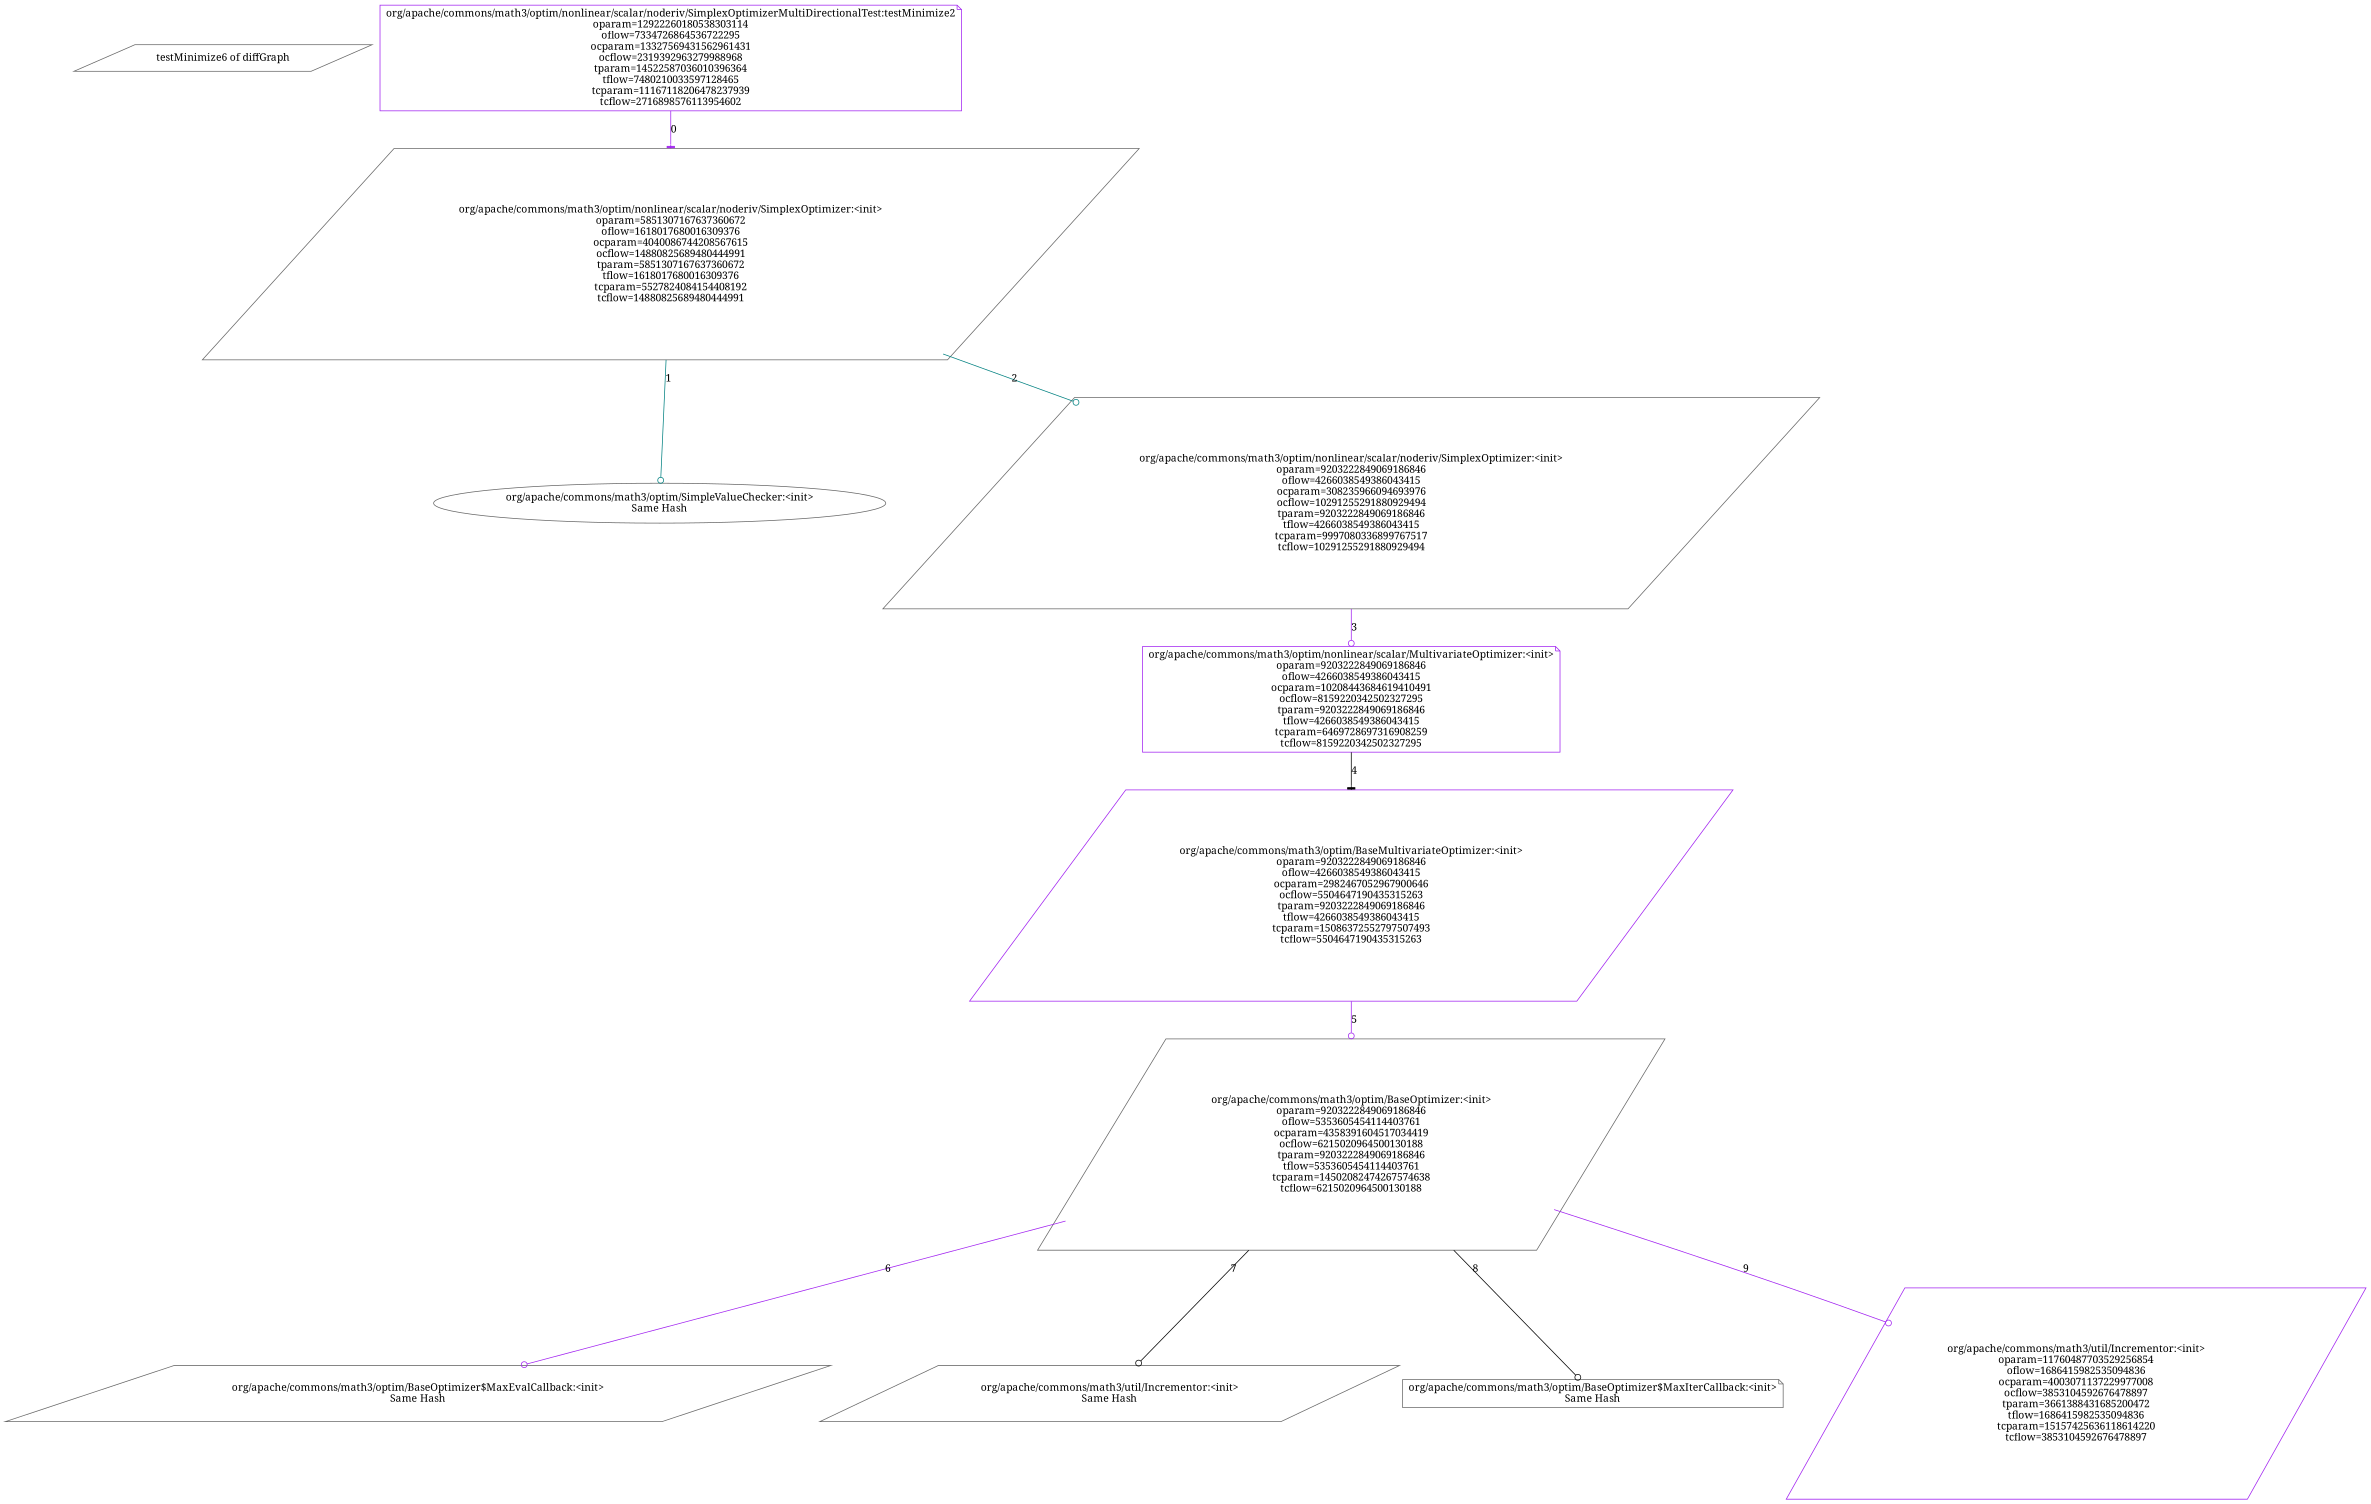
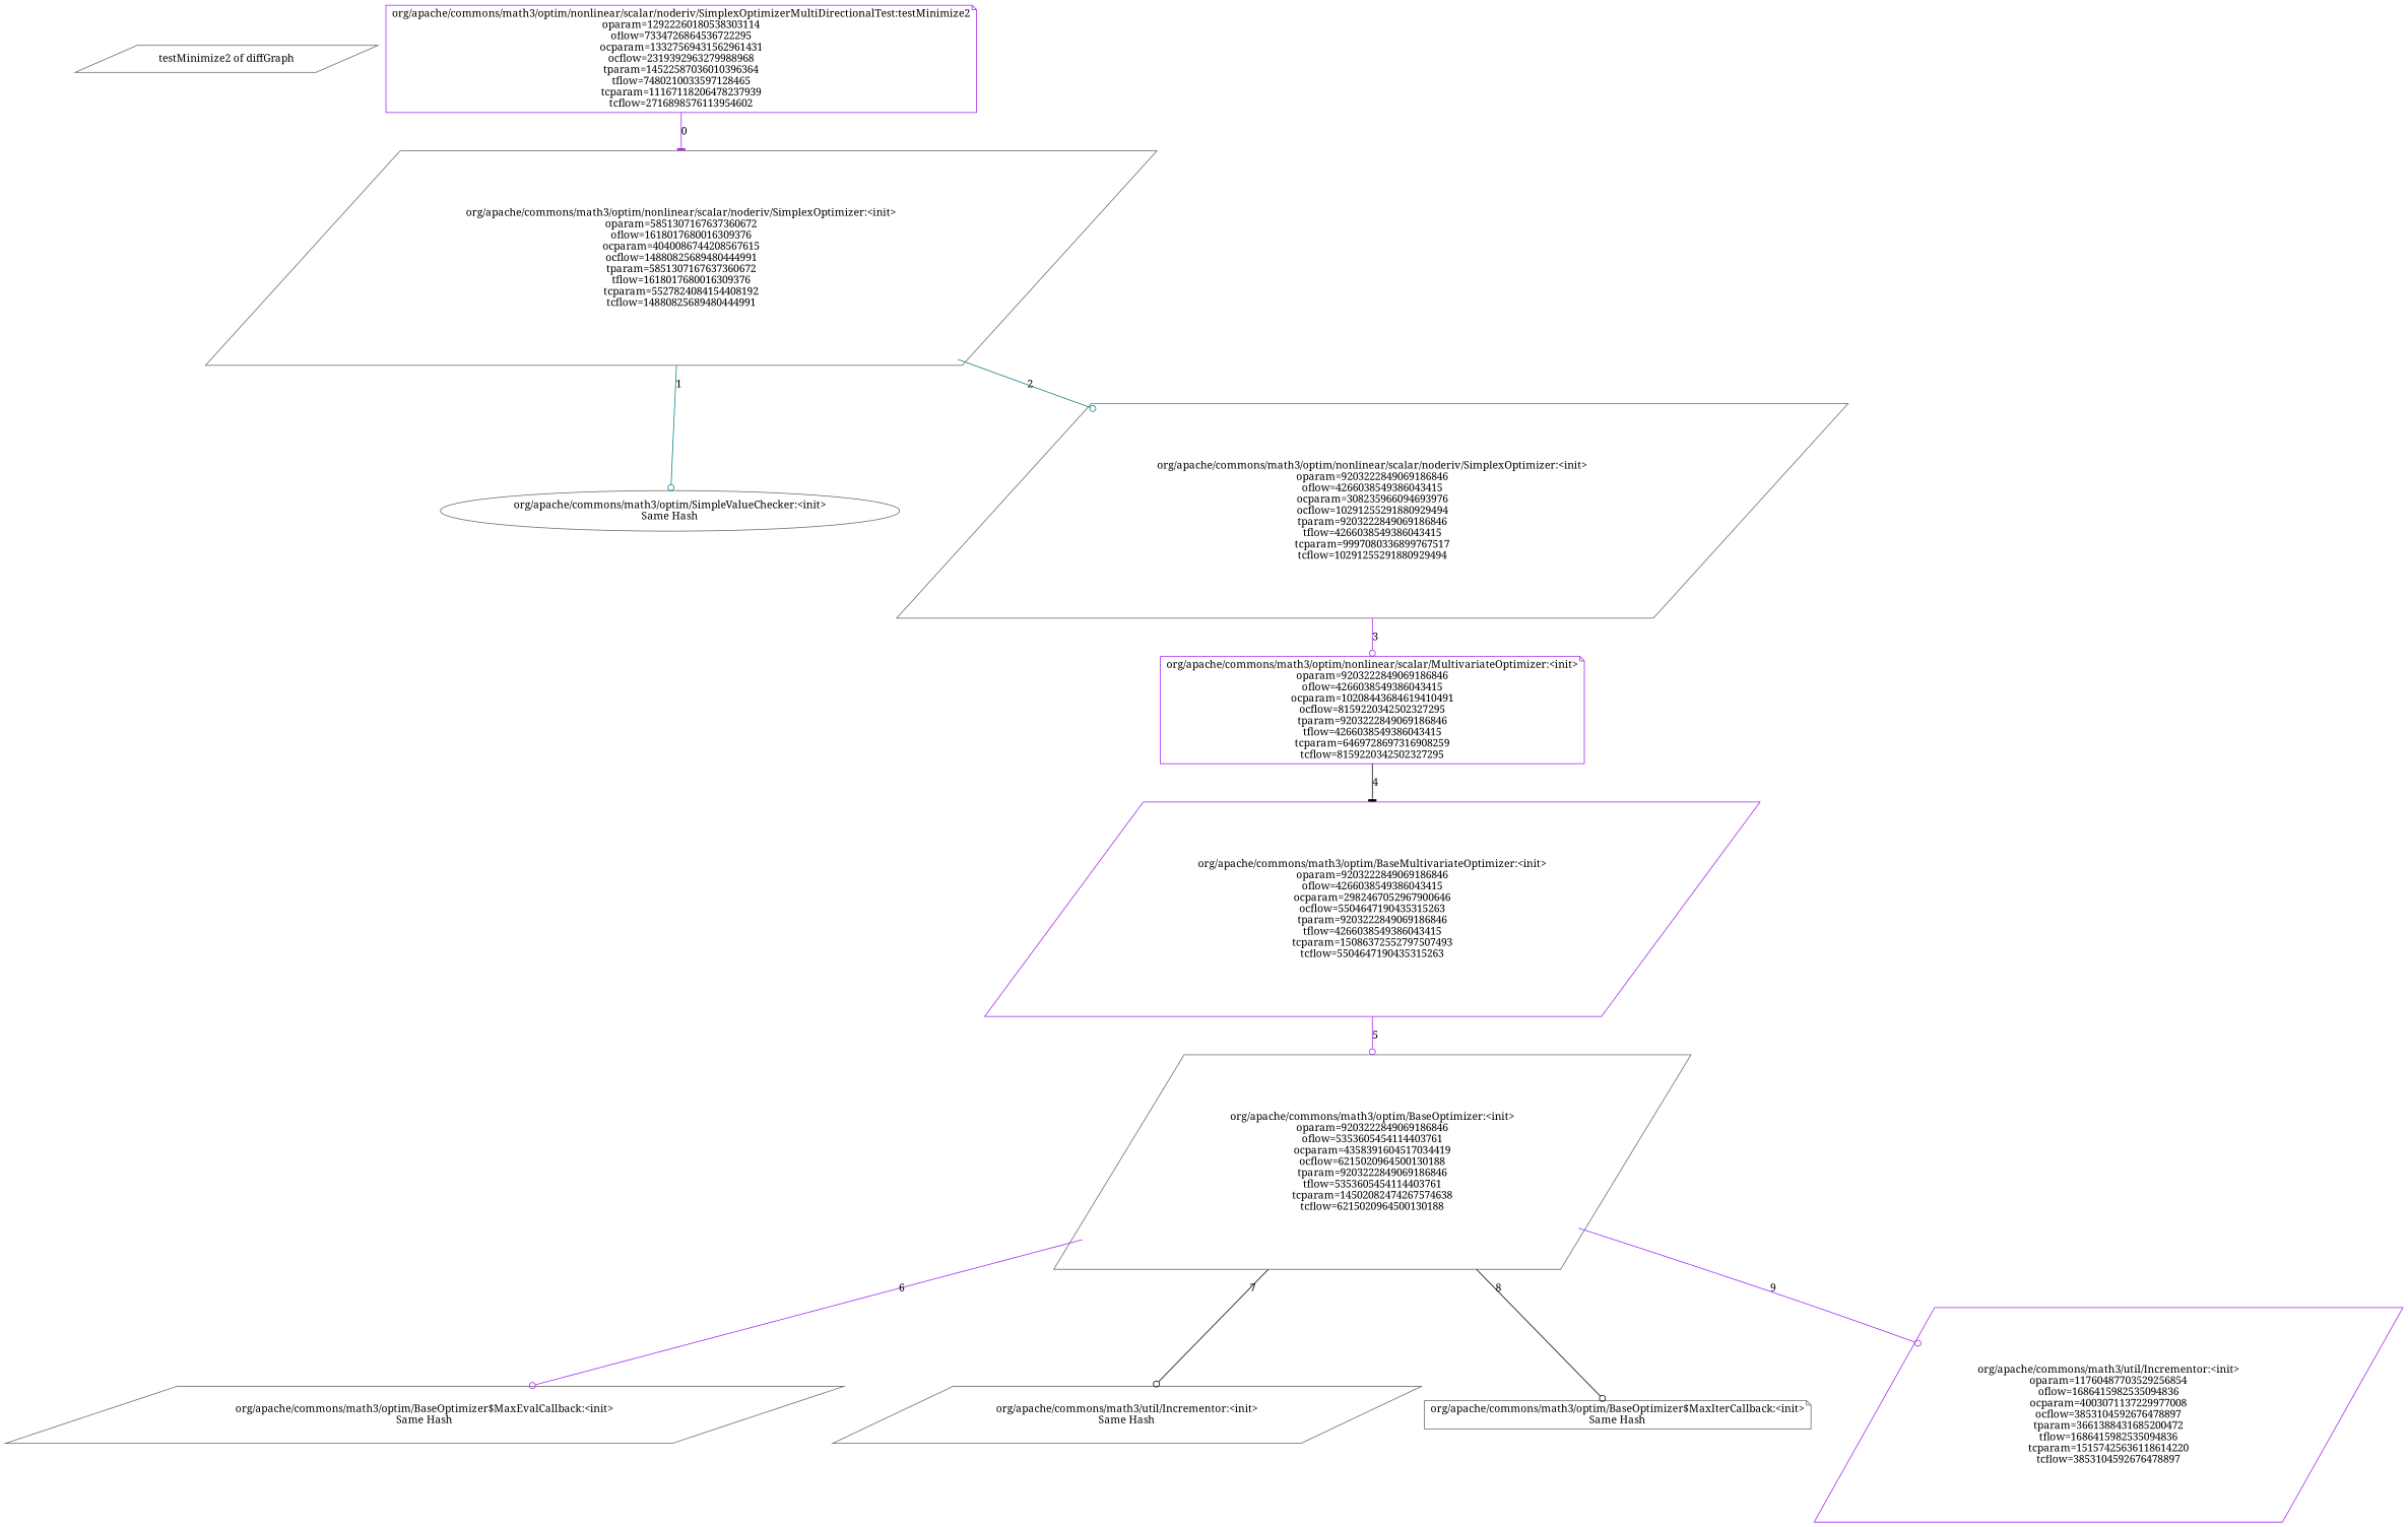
  digraph {
    fontname="Noto Serif"
    node [color=gray40 shape=parallelogram fontname="Noto Serif"]
    edge [color=purple arrowhead=odot fontname="Noto Serif"]
-   n1 [label="testMinimize6 of diffGraph"]
+   n1 [label="testMinimize2 of diffGraph"]
    n2 [label="org/apache/commons/math3/optim/nonlinear/scalar/noderiv/SimplexOptimizerMultiDirectionalTest:testMinimize2\noparam=12922260180538303114\noflow=7334726864536722295\nocparam=13327569431562961431\nocflow=2319392963279988968\ntparam=14522587036010396364\ntflow=7480210033597128465\ntcparam=11167118206478237939\ntcflow=2716898576113954602" color=purple shape=note]
    n3 [label="org/apache/commons/math3/optim/nonlinear/scalar/noderiv/SimplexOptimizer:<init>\noparam=5851307167637360672\noflow=1618017680016309376\nocparam=4040086744208567615\nocflow=14880825689480444991\ntparam=5851307167637360672\ntflow=1618017680016309376\ntcparam=5527824084154408192\ntcflow=14880825689480444991"]
    n4 [label="org/apache/commons/math3/optim/SimpleValueChecker:<init>\nSame Hash" shape=ellipse]
    n5 [label="org/apache/commons/math3/optim/nonlinear/scalar/noderiv/SimplexOptimizer:<init>\noparam=9203222849069186846\noflow=4266038549386043415\nocparam=308235966094693976\nocflow=10291255291880929494\ntparam=9203222849069186846\ntflow=4266038549386043415\ntcparam=9997080336899767517\ntcflow=10291255291880929494"]
    n6 [label="org/apache/commons/math3/optim/nonlinear/scalar/MultivariateOptimizer:<init>\noparam=9203222849069186846\noflow=4266038549386043415\nocparam=10208443684619410491\nocflow=8159220342502327295\ntparam=9203222849069186846\ntflow=4266038549386043415\ntcparam=6469728697316908259\ntcflow=8159220342502327295" color=purple shape=note]
    n7 [label="org/apache/commons/math3/optim/BaseMultivariateOptimizer:<init>\noparam=9203222849069186846\noflow=4266038549386043415\nocparam=2982467052967900646\nocflow=5504647190435315263\ntparam=9203222849069186846\ntflow=4266038549386043415\ntcparam=15086372552797507493\ntcflow=5504647190435315263" color=purple]
    n8 [label="org/apache/commons/math3/optim/BaseOptimizer:<init>\noparam=9203222849069186846\noflow=5353605454114403761\nocparam=4358391604517034419\nocflow=6215020964500130188\ntparam=9203222849069186846\ntflow=5353605454114403761\ntcparam=14502082474267574638\ntcflow=6215020964500130188"]
    n9 [label="org/apache/commons/math3/optim/BaseOptimizer$MaxEvalCallback:<init>\nSame Hash"]
    n10 [label="org/apache/commons/math3/util/Incrementor:<init>\nSame Hash"]
    n11 [label="org/apache/commons/math3/optim/BaseOptimizer$MaxIterCallback:<init>\nSame Hash" shape=note]
    n12 [label="org/apache/commons/math3/util/Incrementor:<init>\noparam=11760487703529256854\noflow=1686415982535094836\nocparam=4003071137229977008\nocflow=3853104592676478897\ntparam=3661388431685200472\ntflow=1686415982535094836\ntcparam=15157425636118614220\ntcflow=3853104592676478897" color=purple]
    n2 -> n3 [label=0 arrowhead=tee]
    n3 -> n4 [label=1 color=teal]
    n3 -> n5 [label=2 color=teal]
    n5 -> n6 [label=3]
    n6 -> n7 [label=4 color=black arrowhead=tee]
    n7 -> n8 [label=5]
    n8 -> n9 [label=6]
    n8 -> n10 [label=7 color=black]
    n8 -> n11 [label=8 color=black]
    n8 -> n12 [label=9]
  }
